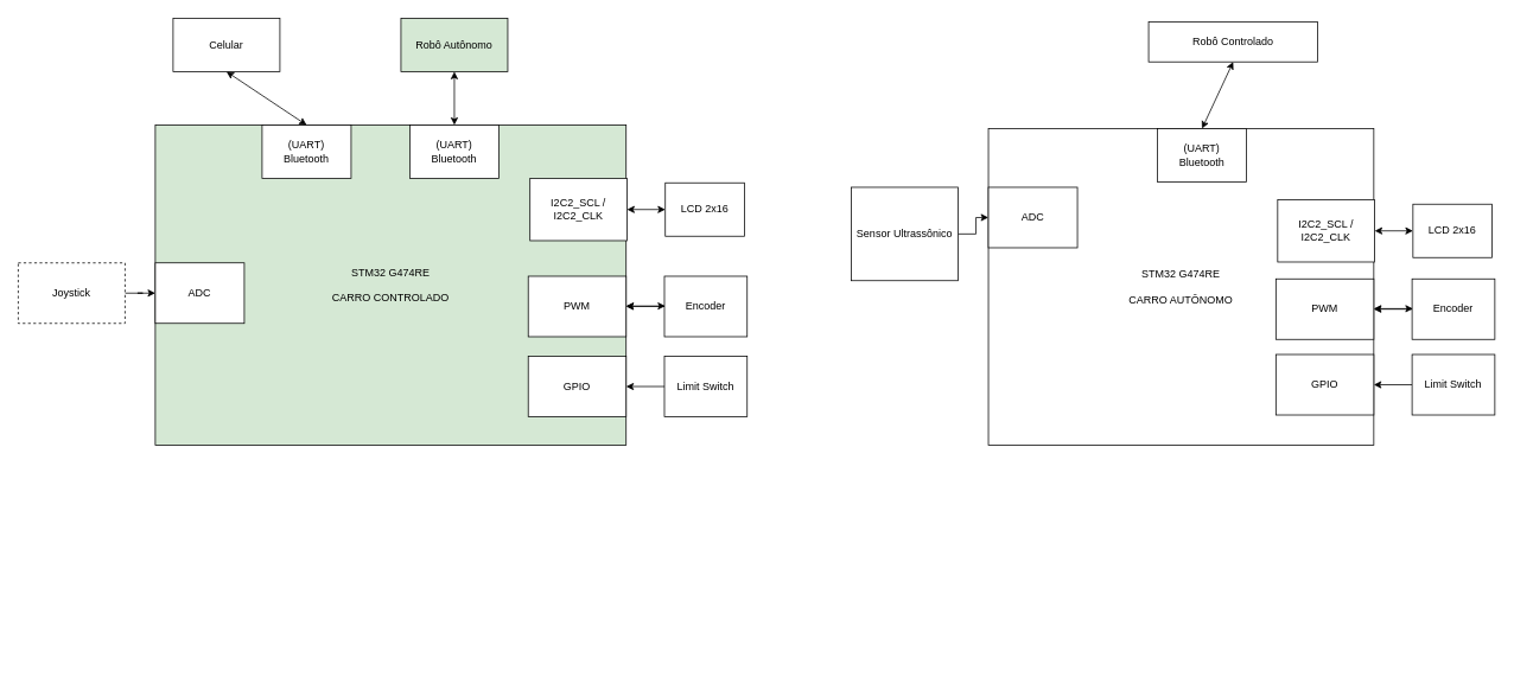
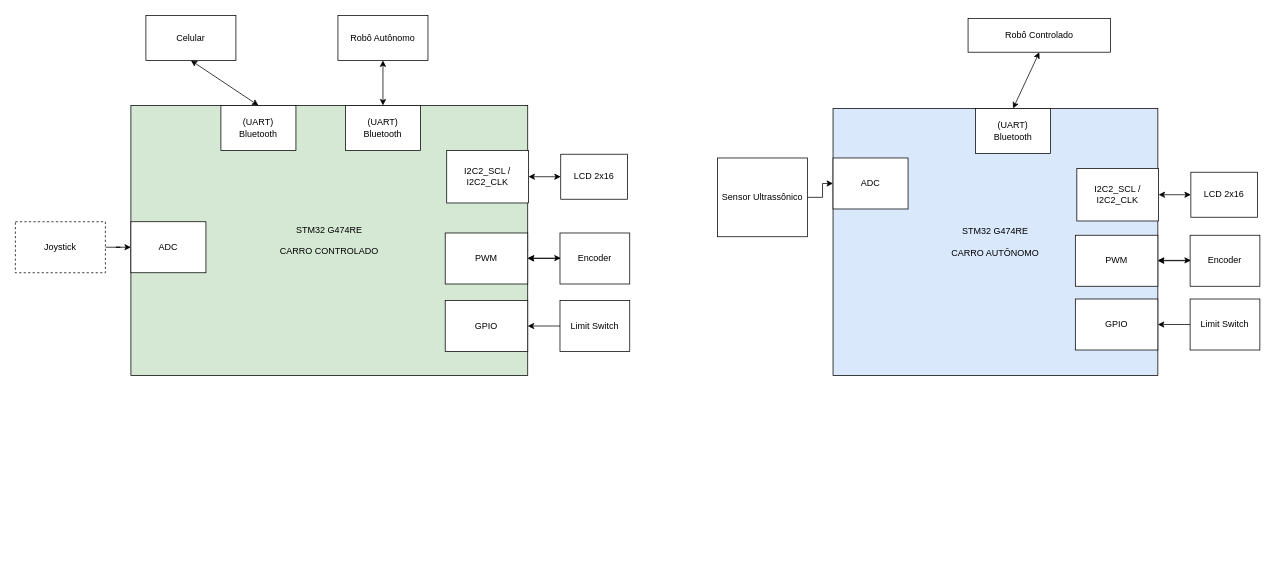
  <mxCell id="0" />
  <mxCell id="1" parent="0" />
  <mxCell id="2" value="STM32 G474RE&lt;br&gt;&lt;br&gt;CARRO CONTROLADO" style="rounded=0;whiteSpace=wrap;html=1;fillColor=#d5e8d4;" parent="1" vertex="1"><mxGeometry x="174" y="140" width="529" height="360" as="geometry" /></mxCell>
  <mxCell id="3" value="LCD 2x16" style="rounded=0;whiteSpace=wrap;html=1;" parent="1" vertex="1"><mxGeometry x="747" y="205" width="89" height="60" as="geometry" /></mxCell>
  <mxCell id="4" value="(UART)&lt;div&gt;Bluetooth&lt;/div&gt;" style="rounded=0;whiteSpace=wrap;html=1;" parent="1" vertex="1"><mxGeometry x="294" y="140" width="100" height="60" as="geometry" /></mxCell>
  <mxCell id="5" value="Celular" style="rounded=0;whiteSpace=wrap;html=1;" parent="1" vertex="1"><mxGeometry x="194" y="20" width="120" height="60" as="geometry" /></mxCell>
  <mxCell id="6" value="I2C2_SCL / I2C2_CLK" style="rounded=0;whiteSpace=wrap;html=1;" parent="1" vertex="1"><mxGeometry x="595" y="200" width="109" height="70" as="geometry" /></mxCell>
  <mxCell id="7" style="edgeStyle=orthogonalEdgeStyle;rounded=0;orthogonalLoop=1;jettySize=auto;html=1;exitX=0.5;exitY=1;exitDx=0;exitDy=0;" parent="1" edge="1"><mxGeometry relative="1" as="geometry"><mxPoint x="424.5" y="739" as="sourcePoint" /><mxPoint x="424.5" y="739" as="targetPoint" /></mxGeometry></mxCell>
  <mxCell id="8" value="" style="edgeStyle=orthogonalEdgeStyle;rounded=0;orthogonalLoop=1;jettySize=auto;html=1;" parent="1" source="9" target="10" edge="1"><mxGeometry relative="1" as="geometry" /></mxCell>
  <mxCell id="9" value="Encoder" style="rounded=0;whiteSpace=wrap;html=1;" parent="1" vertex="1"><mxGeometry x="746" y="310" width="93" height="68" as="geometry" /></mxCell>
  <mxCell id="10" value="PWM" style="rounded=0;whiteSpace=wrap;html=1;" parent="1" vertex="1"><mxGeometry x="593" y="310" width="110" height="68" as="geometry" /></mxCell>
  <mxCell id="11" value="" style="endArrow=classic;startArrow=classic;html=1;rounded=0;entryX=0;entryY=0.5;entryDx=0;entryDy=0;exitX=1;exitY=0.5;exitDx=0;exitDy=0;" parent="1" source="6" target="3" edge="1"><mxGeometry width="50" height="50" relative="1" as="geometry"><mxPoint x="690" y="110" as="sourcePoint" /><mxPoint x="740" y="60" as="targetPoint" /></mxGeometry></mxCell>
  <mxCell id="12" value="" style="endArrow=classic;startArrow=classic;html=1;rounded=0;entryX=0;entryY=0.5;entryDx=0;entryDy=0;exitX=1;exitY=0.5;exitDx=0;exitDy=0;" parent="1" edge="1"><mxGeometry width="50" height="50" relative="1" as="geometry"><mxPoint x="703" y="343.5" as="sourcePoint" /><mxPoint x="747" y="343.5" as="targetPoint" /></mxGeometry></mxCell>
  <mxCell id="13" value="" style="endArrow=classic;startArrow=classic;html=1;rounded=0;entryX=0.5;entryY=1;entryDx=0;entryDy=0;exitX=0.5;exitY=0;exitDx=0;exitDy=0;" parent="1" source="4" target="5" edge="1"><mxGeometry width="50" height="50" relative="1" as="geometry"><mxPoint x="424" y="120" as="sourcePoint" /><mxPoint x="468" y="120" as="targetPoint" /></mxGeometry></mxCell>
  <mxCell id="14" value="(UART)&lt;div&gt;Bluetooth&lt;/div&gt;" style="rounded=0;whiteSpace=wrap;html=1;" parent="1" vertex="1"><mxGeometry x="460" y="140" width="100" height="60" as="geometry" /></mxCell>
- <mxCell id="15" value="Robô Autônomo" style="rounded=0;whiteSpace=wrap;html=1;fillColor=#d5e8d4;" parent="1" vertex="1"><mxGeometry x="450" y="20" width="120" height="60" as="geometry" /></mxCell>
+ <mxCell id="15" value="Robô Autônomo" style="rounded=0;whiteSpace=wrap;html=1;" parent="1" vertex="1"><mxGeometry x="450" y="20" width="120" height="60" as="geometry" /></mxCell>
  <mxCell id="16" value="" style="endArrow=classic;startArrow=classic;html=1;rounded=0;entryX=0.5;entryY=1;entryDx=0;entryDy=0;exitX=0.5;exitY=0;exitDx=0;exitDy=0;" parent="1" source="14" target="15" edge="1"><mxGeometry width="50" height="50" relative="1" as="geometry"><mxPoint x="590" y="120" as="sourcePoint" /><mxPoint x="634" y="120" as="targetPoint" /></mxGeometry></mxCell>
  <mxCell id="17" value="" style="edgeStyle=orthogonalEdgeStyle;rounded=0;orthogonalLoop=1;jettySize=auto;html=1;" parent="1" source="19" target="18" edge="1"><mxGeometry relative="1" as="geometry" /></mxCell>
  <mxCell id="18" value="ADC" style="rounded=0;whiteSpace=wrap;html=1;" parent="1" vertex="1"><mxGeometry x="174" y="295" width="100" height="68" as="geometry" /></mxCell>
  <mxCell id="19" value="Joystick" style="rounded=0;whiteSpace=wrap;html=1;dashed=1;" parent="1" vertex="1"><mxGeometry y="295" width="120" height="68" as="geometry" x="20" /></mxCell>
- <mxCell id="20" value="STM32 G474RE&lt;br&gt;&lt;br&gt;CARRO AUTÔNOMO" style="rounded=0;whiteSpace=wrap;html=1;" parent="1" vertex="1"><mxGeometry x="1110" y="144" width="433" height="356" as="geometry" /></mxCell>
+ <mxCell id="20" value="STM32 G474RE&lt;br&gt;&lt;br&gt;CARRO AUTÔNOMO" style="rounded=0;whiteSpace=wrap;html=1;fillColor=#dae8fc;" parent="1" vertex="1"><mxGeometry x="1110" y="144" width="433" height="356" as="geometry" /></mxCell>
  <mxCell id="21" value="LCD 2x16" style="rounded=0;whiteSpace=wrap;html=1;" parent="1" vertex="1"><mxGeometry x="1587" y="229" width="89" height="60" as="geometry" /></mxCell>
  <mxCell id="22" value="" style="edgeStyle=orthogonalEdgeStyle;rounded=0;orthogonalLoop=1;jettySize=auto;html=1;" parent="1" source="25" target="23" edge="1"><mxGeometry relative="1" as="geometry" /></mxCell>
  <mxCell id="23" value="ADC" style="rounded=0;whiteSpace=wrap;html=1;" parent="1" vertex="1"><mxGeometry x="1110" y="210" width="100" height="68" as="geometry" /></mxCell>
  <mxCell id="24" value="I2C2_SCL / I2C2_CLK" style="rounded=0;whiteSpace=wrap;html=1;" parent="1" vertex="1"><mxGeometry x="1435" y="224" width="109" height="70" as="geometry" /></mxCell>
  <mxCell id="25" value="Sensor Ultrassônico" style="rounded=0;whiteSpace=wrap;html=1;" parent="1" vertex="1"><mxGeometry x="956" y="210" width="120" height="105" as="geometry" /></mxCell>
  <mxCell id="26" value="" style="edgeStyle=orthogonalEdgeStyle;rounded=0;orthogonalLoop=1;jettySize=auto;html=1;" parent="1" source="27" target="28" edge="1"><mxGeometry relative="1" as="geometry" /></mxCell>
  <mxCell id="27" value="Encoder" style="rounded=0;whiteSpace=wrap;html=1;" parent="1" vertex="1"><mxGeometry x="1586" y="313" width="93" height="68" as="geometry" /></mxCell>
  <mxCell id="28" value="PWM" style="rounded=0;whiteSpace=wrap;html=1;" parent="1" vertex="1"><mxGeometry x="1433" y="313" width="110" height="68" as="geometry" /></mxCell>
  <mxCell id="29" value="" style="endArrow=classic;startArrow=classic;html=1;rounded=0;entryX=0;entryY=0.5;entryDx=0;entryDy=0;exitX=1;exitY=0.5;exitDx=0;exitDy=0;" parent="1" source="24" target="21" edge="1"><mxGeometry width="50" height="50" relative="1" as="geometry"><mxPoint x="1530" y="134" as="sourcePoint" /><mxPoint x="1580" y="84" as="targetPoint" /></mxGeometry></mxCell>
  <mxCell id="30" value="" style="endArrow=classic;startArrow=classic;html=1;rounded=0;entryX=0;entryY=0.5;entryDx=0;entryDy=0;exitX=1;exitY=0.5;exitDx=0;exitDy=0;" parent="1" edge="1"><mxGeometry width="50" height="50" relative="1" as="geometry"><mxPoint x="1543" y="346.5" as="sourcePoint" /><mxPoint x="1587" y="346.5" as="targetPoint" /></mxGeometry></mxCell>
  <mxCell id="31" value="(UART)&lt;div&gt;Bluetooth&lt;/div&gt;" style="rounded=0;whiteSpace=wrap;html=1;" parent="1" vertex="1"><mxGeometry x="1300" y="144" width="100" height="60" as="geometry" /></mxCell>
  <mxCell id="32" value="Robô Controlado" style="rounded=0;whiteSpace=wrap;html=1;" parent="1" vertex="1"><mxGeometry x="1290" y="24" width="190" height="45" as="geometry" /></mxCell>
  <mxCell id="33" value="" style="endArrow=classic;startArrow=classic;html=1;rounded=0;entryX=0.5;entryY=1;entryDx=0;entryDy=0;exitX=0.5;exitY=0;exitDx=0;exitDy=0;" parent="1" source="31" target="32" edge="1"><mxGeometry width="50" height="50" relative="1" as="geometry"><mxPoint x="1430" y="124" as="sourcePoint" /><mxPoint x="1474" y="124" as="targetPoint" /></mxGeometry></mxCell>
  <mxCell id="34" value="" style="edgeStyle=orthogonalEdgeStyle;rounded=0;orthogonalLoop=1;jettySize=auto;html=1;" parent="1" source="35" target="36" edge="1"><mxGeometry relative="1" as="geometry" /></mxCell>
  <mxCell id="35" value="Limit Switch" style="rounded=0;whiteSpace=wrap;html=1;" parent="1" vertex="1"><mxGeometry x="746" y="400" width="93" height="68" as="geometry" /></mxCell>
  <mxCell id="36" value="GPIO" style="rounded=0;whiteSpace=wrap;html=1;" parent="1" vertex="1"><mxGeometry x="593" y="400" width="110" height="68" as="geometry" /></mxCell>
  <mxCell id="37" value="" style="edgeStyle=orthogonalEdgeStyle;rounded=0;orthogonalLoop=1;jettySize=auto;html=1;" parent="1" source="38" target="39" edge="1"><mxGeometry relative="1" as="geometry" /></mxCell>
  <mxCell id="38" value="Limit Switch" style="rounded=0;whiteSpace=wrap;html=1;" parent="1" vertex="1"><mxGeometry x="1586" y="398" width="93" height="68" as="geometry" /></mxCell>
  <mxCell id="39" value="GPIO" style="rounded=0;whiteSpace=wrap;html=1;" parent="1" vertex="1"><mxGeometry x="1433" y="398" width="110" height="68" as="geometry" /></mxCell>
